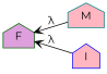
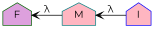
  digraph {
    fontname=Montserrat
    rankdir=RL
    node [fillcolor=lightpink fontname=Montserrat shape=house style=filled]
    edge [arrowhead=vee fontname=Montserrat]
    F [color=darkgreen fillcolor=plum width=0.5]
    M [color=teal width=0.5]
    I [color=blue width=0.5]
    M -> F [label="λ"]
-   I -> F [label="λ"]
+   I -> M [label="λ"]
  }
